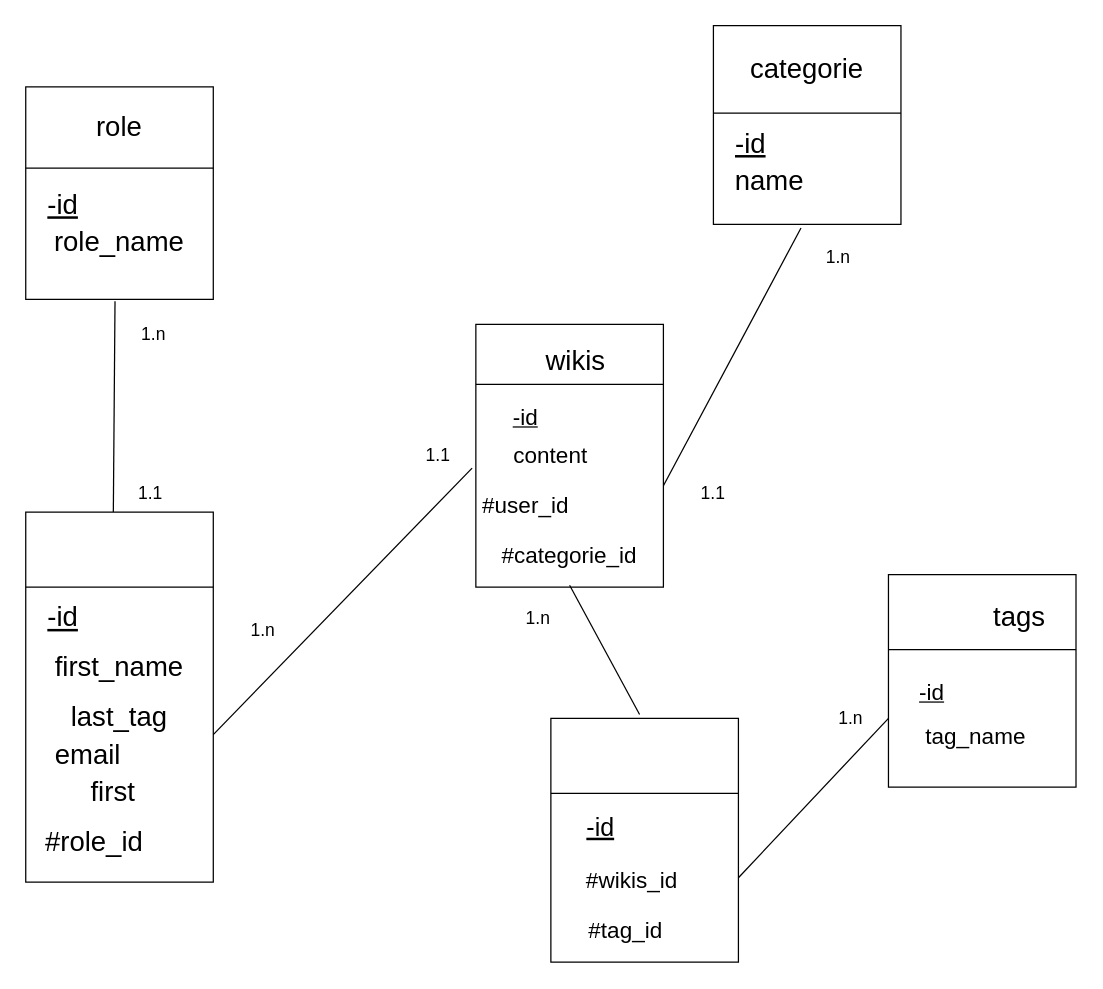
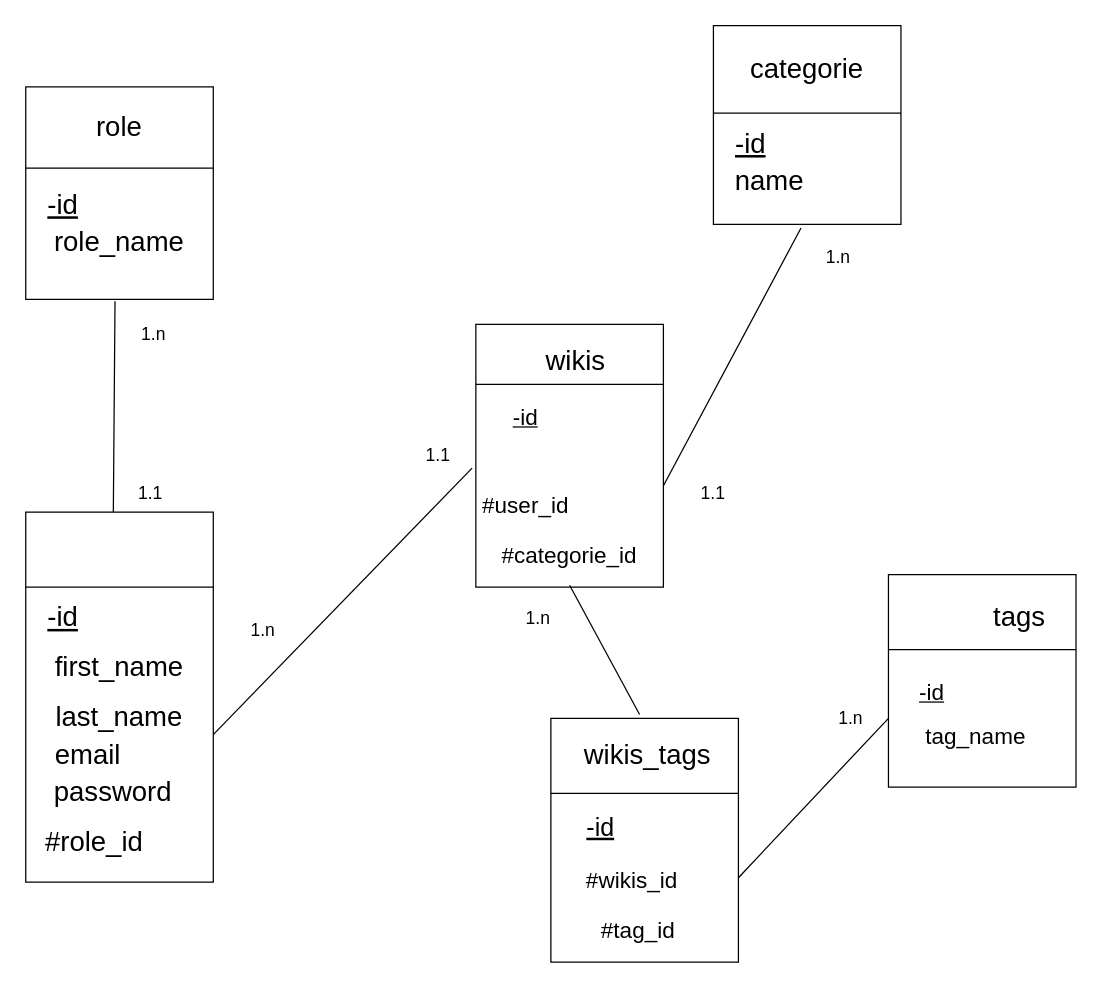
  <mxCell id="0" />
  <mxCell id="1" parent="0" />
  <mxCell id="2" value="" style="shape=table;startSize=0;container=1;collapsible=0;childLayout=tableLayout;" parent="1" vertex="1"><mxGeometry x="20" y="69" width="150" height="170" as="geometry" /></mxCell>
  <mxCell id="3" value="" style="shape=tableRow;horizontal=0;startSize=0;swimlaneHead=0;swimlaneBody=0;top=0;left=0;bottom=0;right=0;collapsible=0;dropTarget=0;fillColor=none;points=[[0,0.5],[1,0.5]];portConstraint=eastwest;" parent="2" vertex="1"><mxGeometry width="150" height="65" as="geometry" /></mxCell>
  <mxCell id="4" value="&lt;font style=&quot;font-size: 22px;&quot;&gt;role&lt;/font&gt;" style="shape=partialRectangle;html=1;whiteSpace=wrap;connectable=0;overflow=hidden;fillColor=none;top=0;left=0;bottom=0;right=0;pointerEvents=1;" parent="3" vertex="1"><mxGeometry width="150" height="65" as="geometry"><mxRectangle width="150" height="65" as="alternateBounds" /></mxGeometry></mxCell>
  <mxCell id="5" value="" style="shape=tableRow;horizontal=0;startSize=0;swimlaneHead=0;swimlaneBody=0;top=0;left=0;bottom=0;right=0;collapsible=0;dropTarget=0;fillColor=none;points=[[0,0.5],[1,0.5]];portConstraint=eastwest;" parent="2" vertex="1"><mxGeometry y="65" width="150" height="105" as="geometry" /></mxCell>
  <mxCell id="6" value="" style="shape=partialRectangle;html=1;whiteSpace=wrap;connectable=0;overflow=hidden;fillColor=none;top=0;left=0;bottom=0;right=0;pointerEvents=1;" parent="5" vertex="1"><mxGeometry width="150" height="105" as="geometry"><mxRectangle width="150" height="105" as="alternateBounds" /></mxGeometry></mxCell>
  <mxCell id="7" value="&lt;u&gt;-id&lt;/u&gt;" style="text;strokeColor=none;align=center;fillColor=none;html=1;verticalAlign=middle;whiteSpace=wrap;rounded=0;fontSize=22;" parent="1" vertex="1"><mxGeometry x="20" y="149" width="60" height="30" as="geometry" /></mxCell>
  <mxCell id="8" value="role_name" style="text;strokeColor=none;align=center;fillColor=none;html=1;verticalAlign=middle;whiteSpace=wrap;rounded=0;fontSize=22;" parent="1" vertex="1"><mxGeometry x="30" y="179" width="130" height="30" as="geometry" /></mxCell>
  <mxCell id="9" value="" style="shape=table;startSize=0;container=1;collapsible=0;childLayout=tableLayout;fontSize=22;" parent="1" vertex="1"><mxGeometry x="570" y="20" width="150" height="159" as="geometry" /></mxCell>
  <mxCell id="10" value="" style="shape=tableRow;horizontal=0;startSize=0;swimlaneHead=0;swimlaneBody=0;top=0;left=0;bottom=0;right=0;collapsible=0;dropTarget=0;fillColor=none;points=[[0,0.5],[1,0.5]];portConstraint=eastwest;fontSize=22;" parent="9" vertex="1"><mxGeometry width="150" height="70" as="geometry" /></mxCell>
  <mxCell id="11" value="" style="shape=partialRectangle;html=1;whiteSpace=wrap;connectable=0;overflow=hidden;fillColor=none;top=0;left=0;bottom=0;right=0;pointerEvents=1;fontSize=22;" parent="10" vertex="1"><mxGeometry width="150" height="70" as="geometry"><mxRectangle width="150" height="70" as="alternateBounds" /></mxGeometry></mxCell>
  <mxCell id="12" value="" style="shape=tableRow;horizontal=0;startSize=0;swimlaneHead=0;swimlaneBody=0;top=0;left=0;bottom=0;right=0;collapsible=0;dropTarget=0;fillColor=none;points=[[0,0.5],[1,0.5]];portConstraint=eastwest;fontSize=22;" parent="9" vertex="1"><mxGeometry y="70" width="150" height="89" as="geometry" /></mxCell>
  <mxCell id="13" value="" style="shape=partialRectangle;html=1;whiteSpace=wrap;connectable=0;overflow=hidden;fillColor=none;top=0;left=0;bottom=0;right=0;pointerEvents=1;fontSize=22;" parent="12" vertex="1"><mxGeometry width="150" height="89" as="geometry"><mxRectangle width="150" height="89" as="alternateBounds" /></mxGeometry></mxCell>
  <mxCell id="14" value="categorie" style="text;strokeColor=none;align=center;fillColor=none;html=1;verticalAlign=middle;whiteSpace=wrap;rounded=0;fontSize=22;" parent="1" vertex="1"><mxGeometry x="600" y="40" width="90" height="30" as="geometry" /></mxCell>
  <mxCell id="15" value="&lt;u&gt;-id&lt;/u&gt;" style="text;strokeColor=none;align=center;fillColor=none;html=1;verticalAlign=middle;whiteSpace=wrap;rounded=0;fontSize=22;" parent="1" vertex="1"><mxGeometry x="570" y="100" width="60" height="30" as="geometry" /></mxCell>
  <mxCell id="16" value="name" style="text;strokeColor=none;align=center;fillColor=none;html=1;verticalAlign=middle;whiteSpace=wrap;rounded=0;fontSize=22;" parent="1" vertex="1"><mxGeometry x="580" y="130" width="70" height="30" as="geometry" /></mxCell>
  <mxCell id="17" value="" style="shape=table;startSize=0;container=1;collapsible=0;childLayout=tableLayout;fontSize=22;" parent="1" vertex="1"><mxGeometry x="20" y="409" width="150" height="296.0" as="geometry" /></mxCell>
  <mxCell id="18" value="" style="shape=tableRow;horizontal=0;startSize=0;swimlaneHead=0;swimlaneBody=0;top=0;left=0;bottom=0;right=0;collapsible=0;dropTarget=0;fillColor=none;points=[[0,0.5],[1,0.5]];portConstraint=eastwest;fontSize=22;" parent="17" vertex="1"><mxGeometry width="150" height="60" as="geometry" /></mxCell>
  <mxCell id="19" value="" style="shape=partialRectangle;html=1;whiteSpace=wrap;connectable=0;overflow=hidden;fillColor=none;top=0;left=0;bottom=0;right=0;pointerEvents=1;fontSize=22;" parent="18" vertex="1"><mxGeometry width="150" height="60" as="geometry"><mxRectangle width="150" height="60" as="alternateBounds" /></mxGeometry></mxCell>
  <mxCell id="20" value="" style="shape=tableRow;horizontal=0;startSize=0;swimlaneHead=0;swimlaneBody=0;top=0;left=0;bottom=0;right=0;collapsible=0;dropTarget=0;fillColor=none;points=[[0,0.5],[1,0.5]];portConstraint=eastwest;fontSize=22;" parent="17" vertex="1"><mxGeometry y="60" width="150" height="236" as="geometry" /></mxCell>
  <mxCell id="21" value="" style="shape=partialRectangle;html=1;whiteSpace=wrap;connectable=0;overflow=hidden;fillColor=none;top=0;left=0;bottom=0;right=0;pointerEvents=1;fontSize=22;" parent="20" vertex="1"><mxGeometry width="150" height="236" as="geometry"><mxRectangle width="150" height="236" as="alternateBounds" /></mxGeometry></mxCell>
  <mxCell id="22" value="&lt;u&gt;-id&lt;/u&gt;" style="text;strokeColor=none;align=center;fillColor=none;html=1;verticalAlign=middle;whiteSpace=wrap;rounded=0;fontSize=22;" parent="1" vertex="1"><mxGeometry x="20" y="479" width="60" height="30" as="geometry" /></mxCell>
  <mxCell id="23" value="first_name" style="text;strokeColor=none;align=center;fillColor=none;html=1;verticalAlign=middle;whiteSpace=wrap;rounded=0;fontSize=22;" parent="1" vertex="1"><mxGeometry x="30" y="519" width="130" height="30" as="geometry" /></mxCell>
- <mxCell id="24" value="last_tag" style="text;strokeColor=none;align=center;fillColor=none;html=1;verticalAlign=middle;whiteSpace=wrap;rounded=0;fontSize=22;" parent="1" vertex="1"><mxGeometry x="35" y="559" width="120" height="30" as="geometry" /></mxCell>
+ <mxCell id="24" value="last_name" style="text;strokeColor=none;align=center;fillColor=none;html=1;verticalAlign=middle;whiteSpace=wrap;rounded=0;fontSize=22;" parent="1" vertex="1"><mxGeometry x="35" y="559" width="120" height="30" as="geometry" /></mxCell>
  <mxCell id="25" value="email" style="text;strokeColor=none;align=center;fillColor=none;html=1;verticalAlign=middle;whiteSpace=wrap;rounded=0;fontSize=22;" parent="1" vertex="1"><mxGeometry x="35" y="589" width="70" height="30" as="geometry" /></mxCell>
- <mxCell id="26" value="first" style="text;strokeColor=none;align=center;fillColor=none;html=1;verticalAlign=middle;whiteSpace=wrap;rounded=0;fontSize=22;" parent="1" vertex="1"><mxGeometry x="30" y="619" width="120" height="30" as="geometry" /></mxCell>
+ <mxCell id="26" value="password" style="text;strokeColor=none;align=center;fillColor=none;html=1;verticalAlign=middle;whiteSpace=wrap;rounded=0;fontSize=22;" parent="1" vertex="1"><mxGeometry x="30" y="619" width="120" height="30" as="geometry" /></mxCell>
  <mxCell id="27" value="" style="shape=table;startSize=0;container=1;collapsible=0;childLayout=tableLayout;fontSize=22;" parent="1" vertex="1"><mxGeometry x="380" y="259" width="150" height="210" as="geometry" /></mxCell>
  <mxCell id="28" value="" style="shape=tableRow;horizontal=0;startSize=0;swimlaneHead=0;swimlaneBody=0;top=0;left=0;bottom=0;right=0;collapsible=0;dropTarget=0;fillColor=none;points=[[0,0.5],[1,0.5]];portConstraint=eastwest;fontSize=22;" parent="27" vertex="1"><mxGeometry width="150" height="48" as="geometry" /></mxCell>
  <mxCell id="29" value="" style="shape=partialRectangle;html=1;whiteSpace=wrap;connectable=0;overflow=hidden;fillColor=none;top=0;left=0;bottom=0;right=0;pointerEvents=1;fontSize=22;" parent="28" vertex="1"><mxGeometry width="150" height="48" as="geometry"><mxRectangle width="150" height="48" as="alternateBounds" /></mxGeometry></mxCell>
  <mxCell id="30" value="" style="shape=tableRow;horizontal=0;startSize=0;swimlaneHead=0;swimlaneBody=0;top=0;left=0;bottom=0;right=0;collapsible=0;dropTarget=0;fillColor=none;points=[[0,0.5],[1,0.5]];portConstraint=eastwest;fontSize=22;" parent="27" vertex="1"><mxGeometry y="48" width="150" height="162" as="geometry" /></mxCell>
  <mxCell id="31" value="" style="shape=partialRectangle;html=1;whiteSpace=wrap;connectable=0;overflow=hidden;fillColor=none;top=0;left=0;bottom=0;right=0;pointerEvents=1;fontSize=22;" parent="30" vertex="1"><mxGeometry width="150" height="162" as="geometry"><mxRectangle width="150" height="162" as="alternateBounds" /></mxGeometry></mxCell>
  <mxCell id="32" value="wikis" style="text;strokeColor=none;align=center;fillColor=none;html=1;verticalAlign=middle;whiteSpace=wrap;rounded=0;fontSize=22;" parent="1" vertex="1"><mxGeometry x="430" y="274" width="60" height="30" as="geometry" /></mxCell>
  <mxCell id="33" value="" style="shape=table;startSize=0;container=1;collapsible=0;childLayout=tableLayout;fontSize=22;" parent="1" vertex="1"><mxGeometry x="710" y="459" width="150" height="170" as="geometry" /></mxCell>
  <mxCell id="34" value="" style="shape=tableRow;horizontal=0;startSize=0;swimlaneHead=0;swimlaneBody=0;top=0;left=0;bottom=0;right=0;collapsible=0;dropTarget=0;fillColor=none;points=[[0,0.5],[1,0.5]];portConstraint=eastwest;fontSize=22;" parent="33" vertex="1"><mxGeometry width="150" height="60" as="geometry" /></mxCell>
  <mxCell id="35" value="" style="shape=partialRectangle;html=1;whiteSpace=wrap;connectable=0;overflow=hidden;fillColor=none;top=0;left=0;bottom=0;right=0;pointerEvents=1;fontSize=22;" parent="34" vertex="1"><mxGeometry width="150" height="60" as="geometry"><mxRectangle width="150" height="60" as="alternateBounds" /></mxGeometry></mxCell>
  <mxCell id="36" value="" style="shape=tableRow;horizontal=0;startSize=0;swimlaneHead=0;swimlaneBody=0;top=0;left=0;bottom=0;right=0;collapsible=0;dropTarget=0;fillColor=none;points=[[0,0.5],[1,0.5]];portConstraint=eastwest;fontSize=22;" parent="33" vertex="1"><mxGeometry y="60" width="150" height="110" as="geometry" /></mxCell>
  <mxCell id="37" value="" style="shape=partialRectangle;html=1;whiteSpace=wrap;connectable=0;overflow=hidden;fillColor=none;top=0;left=0;bottom=0;right=0;pointerEvents=1;fontSize=22;" parent="36" vertex="1"><mxGeometry width="150" height="110" as="geometry"><mxRectangle width="150" height="110" as="alternateBounds" /></mxGeometry></mxCell>
  <mxCell id="38" value="tags" style="text;strokeColor=none;align=center;fillColor=none;html=1;verticalAlign=middle;whiteSpace=wrap;rounded=0;fontSize=22;" parent="1" vertex="1"><mxGeometry x="785" y="479" width="60" height="30" as="geometry" /></mxCell>
  <mxCell id="39" value="#role_id" style="text;strokeColor=none;align=center;fillColor=none;html=1;verticalAlign=middle;whiteSpace=wrap;rounded=0;fontSize=22;" parent="1" vertex="1"><mxGeometry x="30" y="659" width="90" height="30" as="geometry" /></mxCell>
  <mxCell id="40" value="" style="endArrow=none;html=1;fontSize=22;exitX=0.467;exitY=0;exitDx=0;exitDy=0;exitPerimeter=0;entryX=0.476;entryY=1.009;entryDx=0;entryDy=0;entryPerimeter=0;" parent="1" source="18" target="2" edge="1"><mxGeometry width="50" height="50" relative="1" as="geometry"><mxPoint x="240" y="389" as="sourcePoint" /><mxPoint x="290" y="339" as="targetPoint" /></mxGeometry></mxCell>
  <mxCell id="41" value="&lt;font style=&quot;font-size: 18px;&quot;&gt;&lt;u&gt;-id&lt;/u&gt;&lt;/font&gt;" style="text;strokeColor=none;align=center;fillColor=none;html=1;verticalAlign=middle;whiteSpace=wrap;rounded=0;" vertex="1" parent="1"><mxGeometry x="390" y="319" width="60" height="30" as="geometry" /></mxCell>
- <mxCell id="42" value="content" style="text;strokeColor=none;align=center;fillColor=none;html=1;verticalAlign=middle;whiteSpace=wrap;rounded=0;fontSize=18;" vertex="1" parent="1"><mxGeometry x="390" y="349" width="100" height="30" as="geometry" /></mxCell>
  <mxCell id="43" value="&lt;u&gt;-id&lt;/u&gt;" style="text;strokeColor=none;align=center;fillColor=none;html=1;verticalAlign=middle;whiteSpace=wrap;rounded=0;fontSize=18;" vertex="1" parent="1"><mxGeometry x="715" y="539" width="60" height="30" as="geometry" /></mxCell>
  <mxCell id="44" value="tag_name" style="text;strokeColor=none;align=center;fillColor=none;html=1;verticalAlign=middle;whiteSpace=wrap;rounded=0;fontSize=18;" vertex="1" parent="1"><mxGeometry x="730" y="574" width="100" height="30" as="geometry" /></mxCell>
  <mxCell id="45" value="" style="endArrow=none;html=1;fontSize=18;exitX=1;exitY=0.5;exitDx=0;exitDy=0;entryX=-0.02;entryY=0.413;entryDx=0;entryDy=0;entryPerimeter=0;" edge="1" parent="1" source="20" target="30"><mxGeometry width="50" height="50" relative="1" as="geometry"><mxPoint x="340" y="519" as="sourcePoint" /><mxPoint x="390" y="469" as="targetPoint" /></mxGeometry></mxCell>
  <mxCell id="46" value="" style="endArrow=none;html=1;fontSize=18;entryX=0.467;entryY=1.032;entryDx=0;entryDy=0;entryPerimeter=0;exitX=1;exitY=0.5;exitDx=0;exitDy=0;" edge="1" parent="1" source="30" target="12"><mxGeometry width="50" height="50" relative="1" as="geometry"><mxPoint x="340" y="419" as="sourcePoint" /><mxPoint x="390" y="369" as="targetPoint" /></mxGeometry></mxCell>
  <mxCell id="47" value="" style="shape=table;startSize=0;container=1;collapsible=0;childLayout=tableLayout;fontSize=22;" vertex="1" parent="1"><mxGeometry x="440" y="574" width="150" height="195" as="geometry" /></mxCell>
  <mxCell id="48" value="" style="shape=tableRow;horizontal=0;startSize=0;swimlaneHead=0;swimlaneBody=0;top=0;left=0;bottom=0;right=0;collapsible=0;dropTarget=0;fillColor=none;points=[[0,0.5],[1,0.5]];portConstraint=eastwest;fontSize=22;" vertex="1" parent="47"><mxGeometry width="150" height="60" as="geometry" /></mxCell>
  <mxCell id="49" value="" style="shape=partialRectangle;html=1;whiteSpace=wrap;connectable=0;overflow=hidden;fillColor=none;top=0;left=0;bottom=0;right=0;pointerEvents=1;fontSize=22;" vertex="1" parent="48"><mxGeometry width="150" height="60" as="geometry"><mxRectangle width="150" height="60" as="alternateBounds" /></mxGeometry></mxCell>
  <mxCell id="50" value="" style="shape=tableRow;horizontal=0;startSize=0;swimlaneHead=0;swimlaneBody=0;top=0;left=0;bottom=0;right=0;collapsible=0;dropTarget=0;fillColor=none;points=[[0,0.5],[1,0.5]];portConstraint=eastwest;fontSize=22;" vertex="1" parent="47"><mxGeometry y="60" width="150" height="135" as="geometry" /></mxCell>
  <mxCell id="51" value="" style="shape=partialRectangle;html=1;whiteSpace=wrap;connectable=0;overflow=hidden;fillColor=none;top=0;left=0;bottom=0;right=0;pointerEvents=1;fontSize=22;" vertex="1" parent="50"><mxGeometry width="150" height="135" as="geometry"><mxRectangle width="150" height="135" as="alternateBounds" /></mxGeometry></mxCell>
+ <mxCell id="52" value="&lt;span style=&quot;font-size: 22px;&quot;&gt;wikis_tags&lt;/span&gt;" style="text;strokeColor=none;align=center;fillColor=none;html=1;verticalAlign=middle;whiteSpace=wrap;rounded=0;fontSize=18;" vertex="1" parent="1"><mxGeometry x="470" y="589" width="95" height="30" as="geometry" /></mxCell>
  <mxCell id="53" value="&lt;span style=&quot;font-size: 20px;&quot;&gt;&lt;u&gt;-id&lt;/u&gt;&lt;br&gt;&lt;/span&gt;" style="text;strokeColor=none;align=center;fillColor=none;html=1;verticalAlign=middle;whiteSpace=wrap;rounded=0;fontSize=22;" vertex="1" parent="1"><mxGeometry x="450" y="646.5" width="60" height="30" as="geometry" /></mxCell>
  <mxCell id="54" value="" style="endArrow=none;html=1;fontSize=20;entryX=1;entryY=0.5;entryDx=0;entryDy=0;exitX=0;exitY=0.5;exitDx=0;exitDy=0;" edge="1" parent="1" source="36" target="50"><mxGeometry width="50" height="50" relative="1" as="geometry"><mxPoint x="340" y="619" as="sourcePoint" /><mxPoint x="390" y="569" as="targetPoint" /></mxGeometry></mxCell>
  <mxCell id="55" value="" style="endArrow=none;html=1;fontSize=20;entryX=0.473;entryY=-0.05;entryDx=0;entryDy=0;entryPerimeter=0;exitX=0.5;exitY=0.991;exitDx=0;exitDy=0;exitPerimeter=0;" edge="1" parent="1" source="30" target="48"><mxGeometry width="50" height="50" relative="1" as="geometry"><mxPoint x="465" y="449" as="sourcePoint" /><mxPoint x="390" y="569" as="targetPoint" /></mxGeometry></mxCell>
  <mxCell id="56" value="&lt;span style=&quot;font-size: 14px;&quot;&gt;1.n&lt;/span&gt;" style="text;strokeColor=none;align=center;fillColor=none;html=1;verticalAlign=middle;whiteSpace=wrap;rounded=0;fontSize=20;" vertex="1" parent="1"><mxGeometry x="105" y="249" width="35" height="30" as="geometry" /></mxCell>
  <mxCell id="57" value="1.1" style="text;strokeColor=none;align=center;fillColor=none;html=1;verticalAlign=middle;whiteSpace=wrap;rounded=0;fontSize=14;" vertex="1" parent="1"><mxGeometry x="90" y="379" width="60" height="30" as="geometry" /></mxCell>
  <mxCell id="58" value="&lt;span style=&quot;font-size: 18px;&quot;&gt;#wikis_id&lt;/span&gt;" style="text;strokeColor=none;align=center;fillColor=none;html=1;verticalAlign=middle;whiteSpace=wrap;rounded=0;fontSize=14;" vertex="1" parent="1"><mxGeometry x="470" y="689" width="70" height="30" as="geometry" /></mxCell>
- <mxCell id="59" value="#tag_id" style="text;strokeColor=none;align=center;fillColor=none;html=1;verticalAlign=middle;whiteSpace=wrap;rounded=0;fontSize=18;" vertex="1" parent="1"><mxGeometry x="470" y="729" width="60" height="30" as="geometry" /></mxCell>
+ <mxCell id="59" value="#tag_id" style="text;strokeColor=none;align=center;fillColor=none;html=1;verticalAlign=middle;whiteSpace=wrap;rounded=0;fontSize=18;" vertex="1" parent="1"><mxGeometry x="480" y="729" width="60" height="30" as="geometry" /></mxCell>
  <mxCell id="60" value="#user_id" style="text;strokeColor=none;align=center;fillColor=none;html=1;verticalAlign=middle;whiteSpace=wrap;rounded=0;fontSize=18;" vertex="1" parent="1"><mxGeometry x="390" y="389" width="60" height="30" as="geometry" /></mxCell>
  <mxCell id="61" value="#categorie_id" style="text;strokeColor=none;align=center;fillColor=none;html=1;verticalAlign=middle;whiteSpace=wrap;rounded=0;fontSize=18;" vertex="1" parent="1"><mxGeometry x="400" y="429" width="110" height="30" as="geometry" /></mxCell>
  <mxCell id="62" value="&lt;span style=&quot;font-size: 14px;&quot;&gt;1.n&lt;/span&gt;" style="text;strokeColor=none;align=center;fillColor=none;html=1;verticalAlign=middle;whiteSpace=wrap;rounded=0;fontSize=18;" vertex="1" parent="1"><mxGeometry x="640" y="189" width="60" height="30" as="geometry" /></mxCell>
  <mxCell id="63" value="1.1" style="text;strokeColor=none;align=center;fillColor=none;html=1;verticalAlign=middle;whiteSpace=wrap;rounded=0;fontSize=14;" vertex="1" parent="1"><mxGeometry x="540" y="379" width="60" height="30" as="geometry" /></mxCell>
  <mxCell id="64" value="1.1" style="text;strokeColor=none;align=center;fillColor=none;html=1;verticalAlign=middle;whiteSpace=wrap;rounded=0;fontSize=14;" vertex="1" parent="1"><mxGeometry x="320" y="349" width="60" height="30" as="geometry" /></mxCell>
  <mxCell id="65" value="1.n" style="text;strokeColor=none;align=center;fillColor=none;html=1;verticalAlign=middle;whiteSpace=wrap;rounded=0;fontSize=14;" vertex="1" parent="1"><mxGeometry x="180" y="489" width="60" height="30" as="geometry" /></mxCell>
  <mxCell id="66" value="1.n" style="text;strokeColor=none;align=center;fillColor=none;html=1;verticalAlign=middle;whiteSpace=wrap;rounded=0;fontSize=14;" vertex="1" parent="1"><mxGeometry x="400" y="479" width="60" height="30" as="geometry" /></mxCell>
  <mxCell id="67" value="1.n" style="text;strokeColor=none;align=center;fillColor=none;html=1;verticalAlign=middle;whiteSpace=wrap;rounded=0;fontSize=14;" vertex="1" parent="1"><mxGeometry x="650" y="559" width="60" height="30" as="geometry" /></mxCell>
